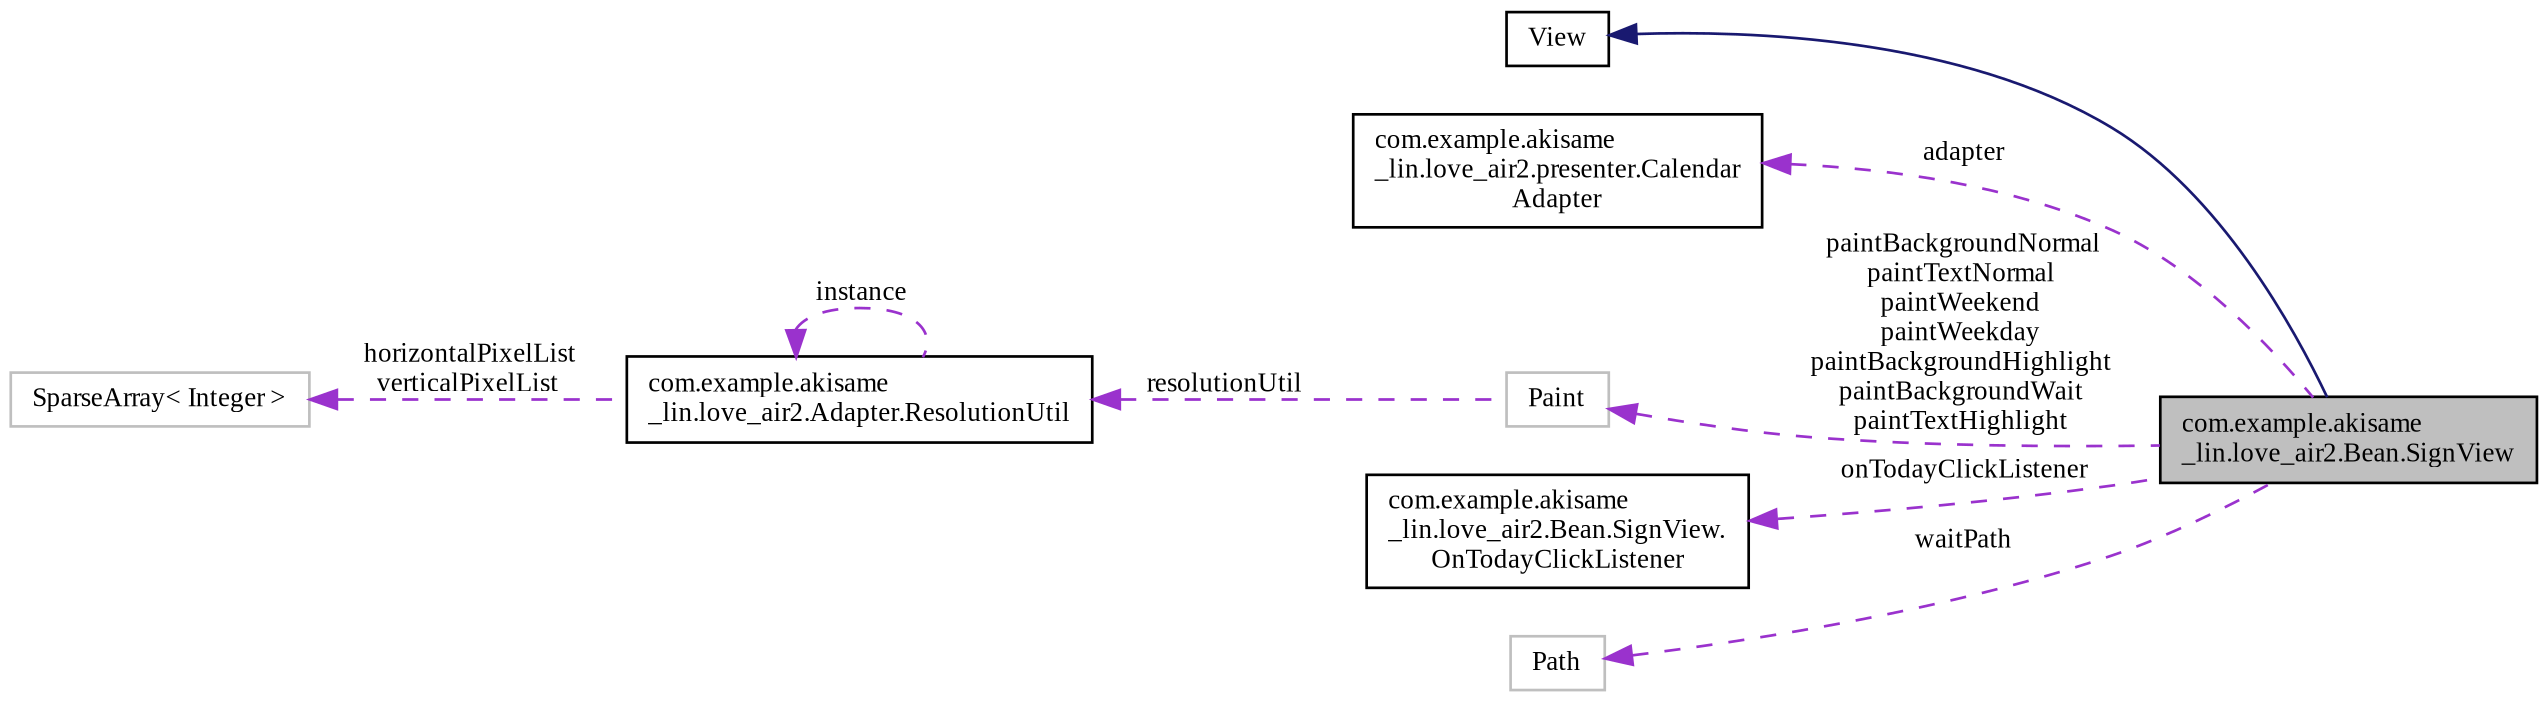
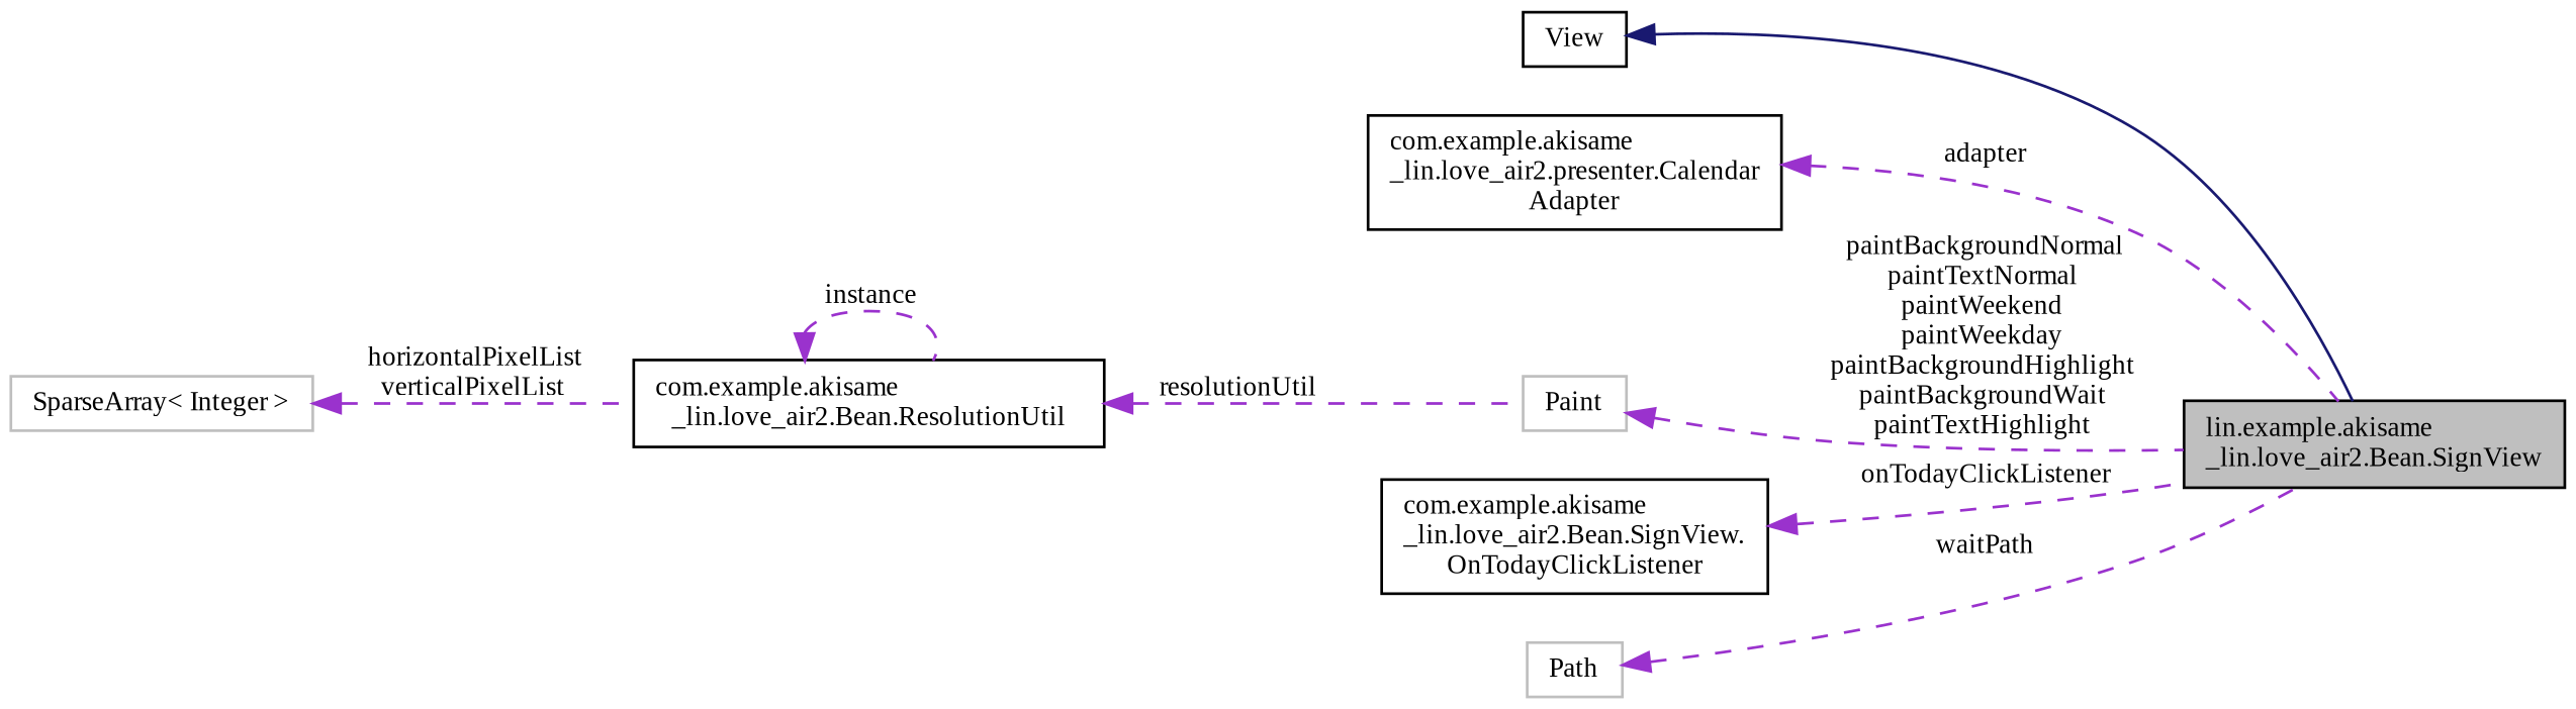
  digraph {
    fontname="Liberation Serif"
    rankdir=LR
    node [color=black fillcolor=white fontname="Liberation Serif" fontsize=10 shape=record style=filled]
    edge [color=darkorchid3 dir=back fontname="Liberation Serif" fontsize=10 labelfontname=Helvetica labelfontsize=10 style=dashed]
-   n1 [fillcolor=grey75 fontcolor=black height=0.2 label="com.example.akisame\l_lin.love_air2.Bean.SignView" width=0.4]
+   n1 [fillcolor=grey75 fontcolor=black height=0.2 label="lin.example.akisame\l_lin.love_air2.Bean.SignView" width=0.4]
    n2 [height=0.2 label=View width=0.4]
    n3 [height=0.2 label="com.example.akisame\l_lin.love_air2.presenter.Calendar\lAdapter" width=0.4]
-   n4 [height=0.2 label="com.example.akisame\l_lin.love_air2.Adapter.ResolutionUtil" width=0.4]
+   n4 [height=0.2 label="com.example.akisame\l_lin.love_air2.Bean.ResolutionUtil" width=0.4]
    n5 [color=grey75 height=0.2 label=Paint width=0.4]
    n6 [color=grey75 height=0.2 label="SparseArray\< Integer \>" width=0.4]
    n7 [height=0.2 label="com.example.akisame\l_lin.love_air2.Bean.SignView.\lOnTodayClickListener" width=0.4]
    n8 [color=grey75 height=0.2 label=Path width=0.4]
    n2 -> n1 [color=midnightblue style=solid]
    n3 -> n1 [label=" adapter"]
    n4 -> n4 [label=" instance"]
    n4 -> n5 [label=" resolutionUtil"]
    n5 -> n1 [label=" paintBackgroundNormal\npaintTextNormal\npaintWeekend\npaintWeekday\npaintBackgroundHighlight\npaintBackgroundWait\npaintTextHighlight"]
    n6 -> n4 [label=" horizontalPixelList\nverticalPixelList"]
    n7 -> n1 [label=" onTodayClickListener"]
    n8 -> n1 [label=" waitPath"]
  }
